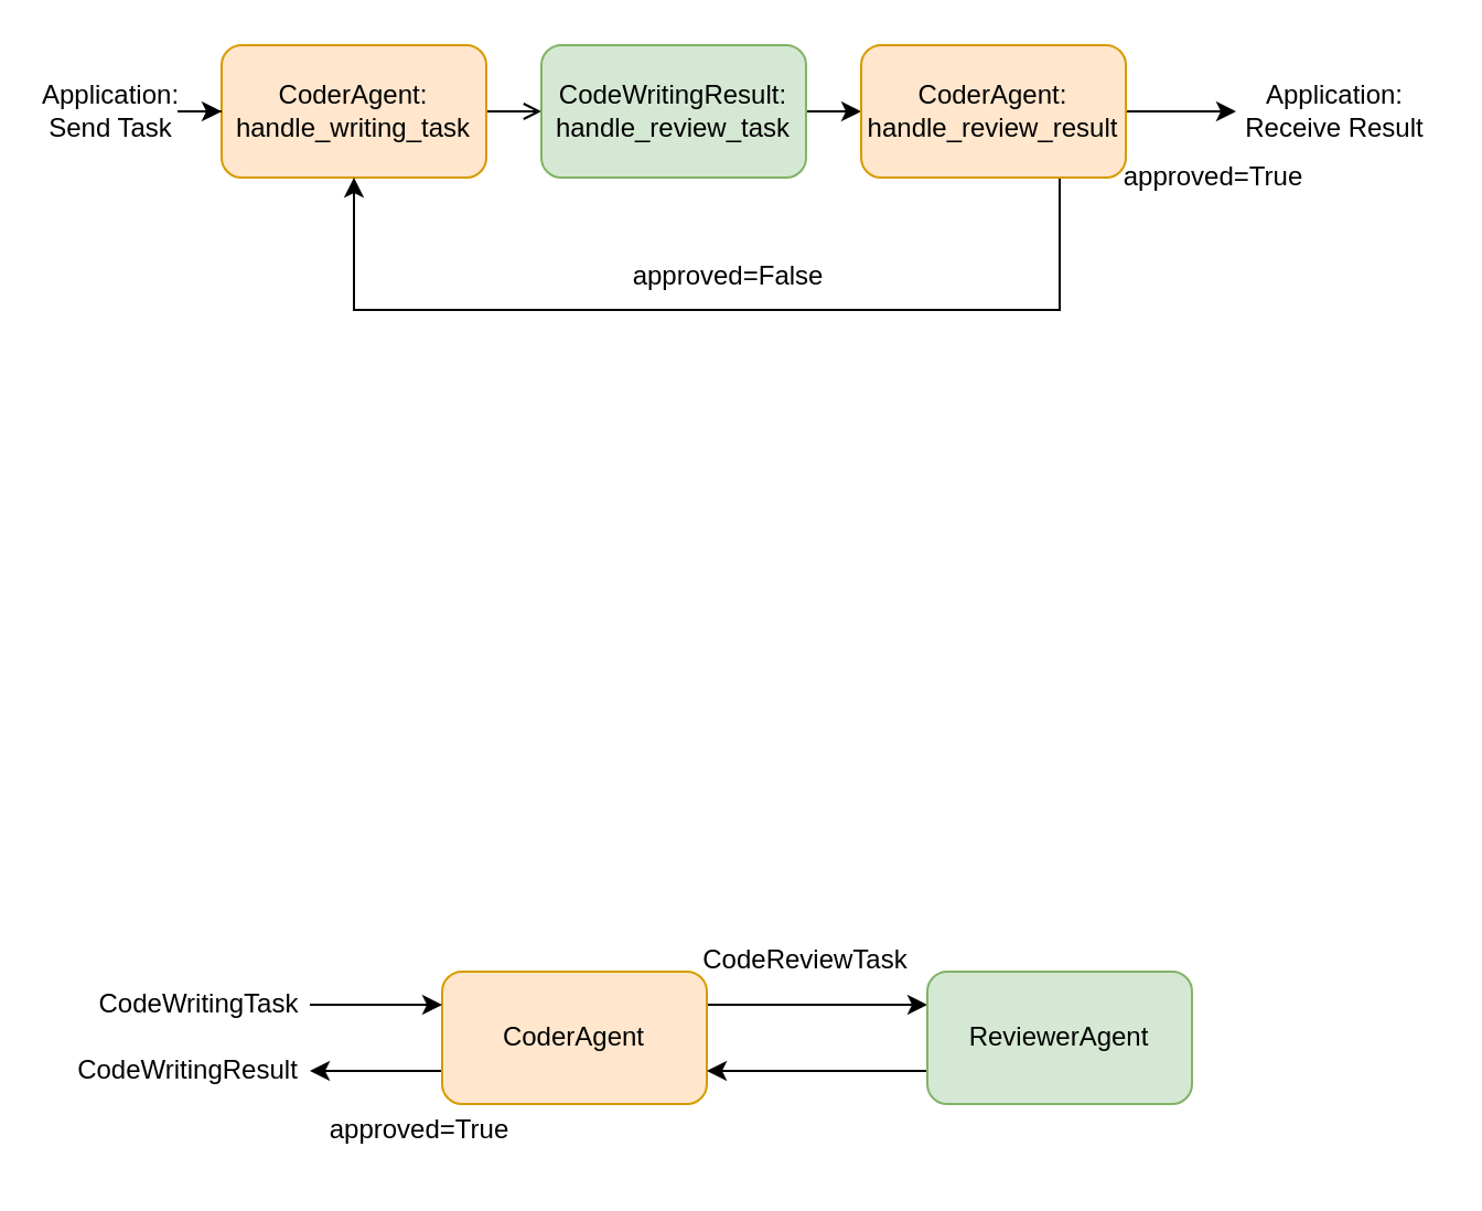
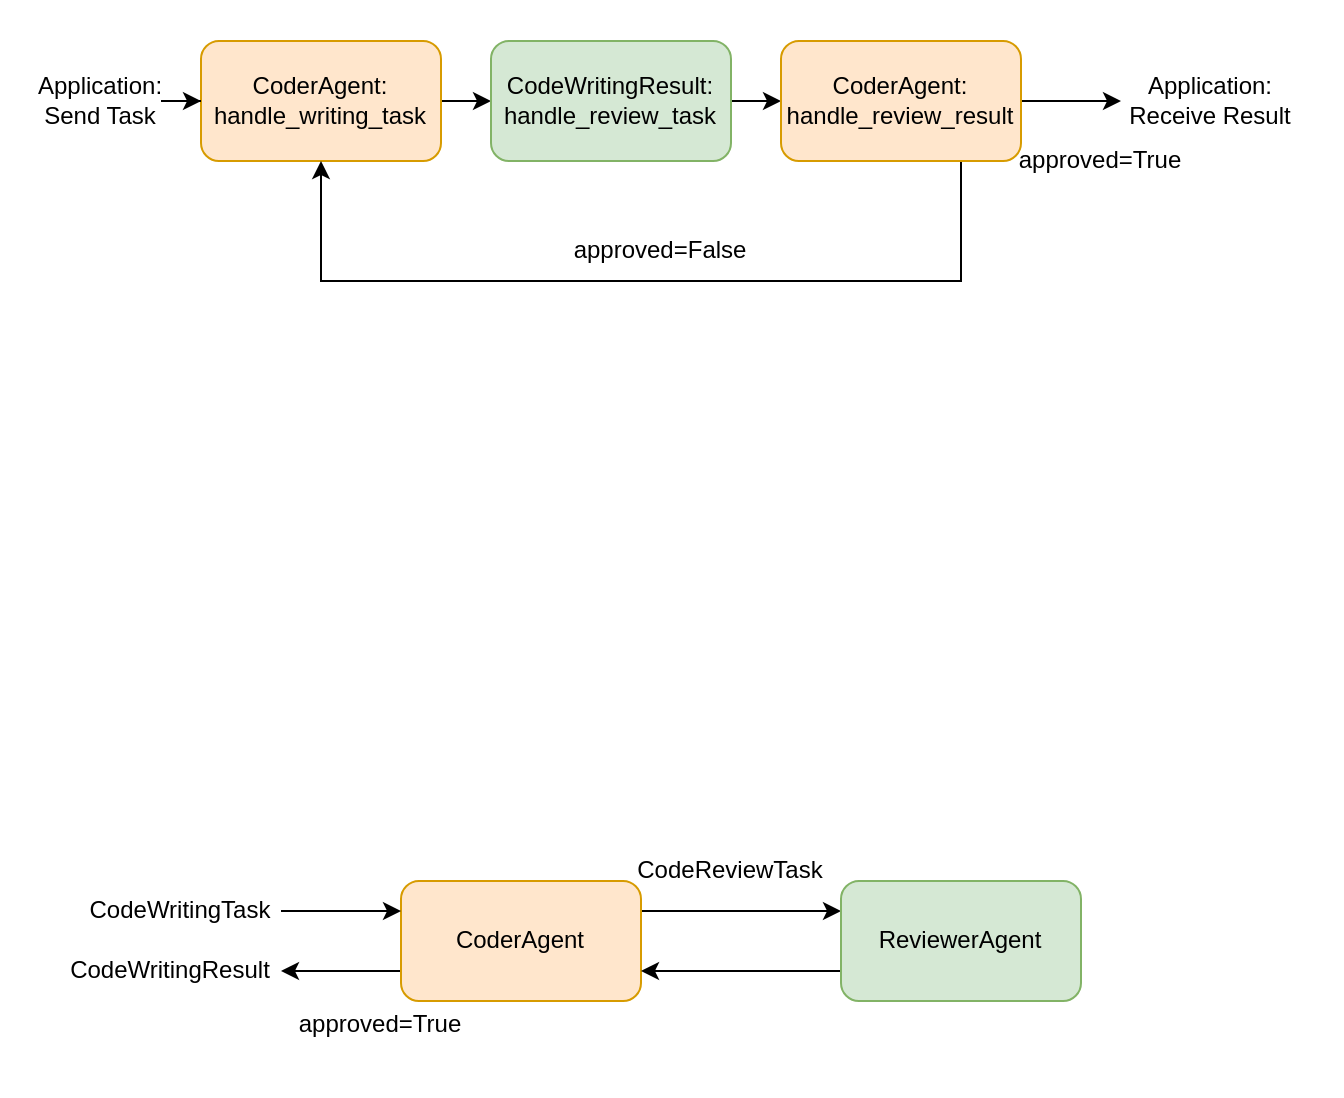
  <mxCell id="0" />
  <mxCell id="1" parent="0" />
  <mxCell id="2" value="approved=False" style="text;html=1;align=center;verticalAlign=middle;whiteSpace=wrap;rounded=0;" vertex="1" parent="1"><mxGeometry x="300" y="110" width="60" height="30" as="geometry" /></mxCell>
- <mxCell id="3" style="edgeStyle=orthogonalEdgeStyle;rounded=0;orthogonalLoop=1;jettySize=auto;html=1;entryX=0;entryY=0.5;entryDx=0;entryDy=0;endArrow=open;" edge="1" parent="1" source="4" target="6"><mxGeometry relative="1" as="geometry" /></mxCell>
+ <mxCell id="3" style="edgeStyle=orthogonalEdgeStyle;rounded=0;orthogonalLoop=1;jettySize=auto;html=1;entryX=0;entryY=0.5;entryDx=0;entryDy=0;" edge="1" parent="1" source="4" target="6"><mxGeometry relative="1" as="geometry" /></mxCell>
  <mxCell id="4" value="CoderAgent:&lt;div&gt;handle_writing_task&lt;/div&gt;" style="rounded=1;whiteSpace=wrap;html=1;fillColor=#ffe6cc;strokeColor=#d79b00;" vertex="1" parent="1"><mxGeometry x="100" y="20" width="120" height="60" as="geometry" /></mxCell>
  <mxCell id="5" style="edgeStyle=orthogonalEdgeStyle;rounded=0;orthogonalLoop=1;jettySize=auto;html=1;entryX=0;entryY=0.5;entryDx=0;entryDy=0;" edge="1" parent="1" source="6" target="9"><mxGeometry relative="1" as="geometry" /></mxCell>
  <mxCell id="6" value="CodeWritingResult:&lt;div&gt;handle_review_task&lt;/div&gt;" style="rounded=1;whiteSpace=wrap;html=1;fillColor=#d5e8d4;strokeColor=#82b366;" vertex="1" parent="1"><mxGeometry x="245" y="20" width="120" height="60" as="geometry" /></mxCell>
  <mxCell id="7" style="edgeStyle=orthogonalEdgeStyle;rounded=0;orthogonalLoop=1;jettySize=auto;html=1;entryX=0.5;entryY=1;entryDx=0;entryDy=0;" edge="1" parent="1" source="9" target="4"><mxGeometry relative="1" as="geometry"><Array as="points"><mxPoint x="480" y="140" /><mxPoint x="160" y="140" /></Array></mxGeometry></mxCell>
  <mxCell id="8" style="edgeStyle=orthogonalEdgeStyle;rounded=0;orthogonalLoop=1;jettySize=auto;html=1;entryX=0;entryY=0.5;entryDx=0;entryDy=0;" edge="1" parent="1" source="9" target="11"><mxGeometry relative="1" as="geometry"><mxPoint x="570" y="50" as="targetPoint" /></mxGeometry></mxCell>
  <mxCell id="9" value="CoderAgent:&lt;div&gt;handle_review_result&lt;/div&gt;" style="rounded=1;whiteSpace=wrap;html=1;fillColor=#ffe6cc;strokeColor=#d79b00;" vertex="1" parent="1"><mxGeometry x="390" y="20" width="120" height="60" as="geometry" /></mxCell>
  <mxCell id="10" value="approved=True" style="text;html=1;align=center;verticalAlign=middle;whiteSpace=wrap;rounded=0;" vertex="1" parent="1"><mxGeometry x="520" y="65" width="60" height="30" as="geometry" /></mxCell>
  <mxCell id="11" value="Application:&lt;div&gt;Receive Result&lt;/div&gt;" style="text;html=1;align=center;verticalAlign=middle;whiteSpace=wrap;rounded=0;" vertex="1" parent="1"><mxGeometry x="560" y="35" width="90" height="30" as="geometry" /></mxCell>
  <mxCell id="12" style="edgeStyle=orthogonalEdgeStyle;rounded=0;orthogonalLoop=1;jettySize=auto;html=1;entryX=0;entryY=0.5;entryDx=0;entryDy=0;" edge="1" parent="1" source="13" target="4"><mxGeometry relative="1" as="geometry" /></mxCell>
  <mxCell id="13" value="Application:&lt;div&gt;Send Task&lt;/div&gt;" style="text;html=1;align=center;verticalAlign=middle;whiteSpace=wrap;rounded=0;" vertex="1" parent="1"><mxGeometry x="20" y="35" width="60" height="30" as="geometry" /></mxCell>
  <mxCell id="14" style="edgeStyle=orthogonalEdgeStyle;rounded=0;orthogonalLoop=1;jettySize=auto;html=1;exitX=1;exitY=0.25;exitDx=0;exitDy=0;entryX=0;entryY=0.25;entryDx=0;entryDy=0;" edge="1" parent="1" source="16" target="18"><mxGeometry relative="1" as="geometry" /></mxCell>
  <mxCell id="15" style="edgeStyle=orthogonalEdgeStyle;rounded=0;orthogonalLoop=1;jettySize=auto;html=1;exitX=0;exitY=0.75;exitDx=0;exitDy=0;entryX=1;entryY=0.5;entryDx=0;entryDy=0;" edge="1" parent="1" source="16" target="22"><mxGeometry relative="1" as="geometry" /></mxCell>
  <mxCell id="16" value="CoderAgent" style="rounded=1;whiteSpace=wrap;html=1;fillColor=#ffe6cc;strokeColor=#d79b00;" vertex="1" parent="1"><mxGeometry x="200" y="440" width="120" height="60" as="geometry" /></mxCell>
  <mxCell id="17" style="edgeStyle=orthogonalEdgeStyle;rounded=0;orthogonalLoop=1;jettySize=auto;html=1;exitX=0;exitY=0.75;exitDx=0;exitDy=0;entryX=1;entryY=0.75;entryDx=0;entryDy=0;" edge="1" parent="1" source="18" target="16"><mxGeometry relative="1" as="geometry" /></mxCell>
  <mxCell id="18" value="ReviewerAgent" style="rounded=1;whiteSpace=wrap;html=1;fillColor=#d5e8d4;strokeColor=#82b366;" vertex="1" parent="1"><mxGeometry x="420" y="440" width="120" height="60" as="geometry" /></mxCell>
  <mxCell id="19" value="CodeReviewTask" style="text;html=1;align=center;verticalAlign=middle;whiteSpace=wrap;rounded=0;" vertex="1" parent="1"><mxGeometry x="335" y="420" width="60" height="30" as="geometry" /></mxCell>
  <mxCell id="20" style="edgeStyle=orthogonalEdgeStyle;rounded=0;orthogonalLoop=1;jettySize=auto;html=1;entryX=0;entryY=0.25;entryDx=0;entryDy=0;" edge="1" parent="1" source="21" target="16"><mxGeometry relative="1" as="geometry" /></mxCell>
  <mxCell id="21" value="CodeWritingTask" style="text;html=1;align=center;verticalAlign=middle;whiteSpace=wrap;rounded=0;" vertex="1" parent="1"><mxGeometry x="40" y="440" width="100" height="30" as="geometry" /></mxCell>
  <mxCell id="22" value="CodeWritingResult" style="text;html=1;align=center;verticalAlign=middle;whiteSpace=wrap;rounded=0;" vertex="1" parent="1"><mxGeometry x="30" y="470" width="110" height="30" as="geometry" /></mxCell>
  <mxCell id="23" value="approved=True" style="text;html=1;align=center;verticalAlign=middle;whiteSpace=wrap;rounded=0;" vertex="1" parent="1"><mxGeometry x="160" y="497" width="60" height="30" as="geometry" /></mxCell>
